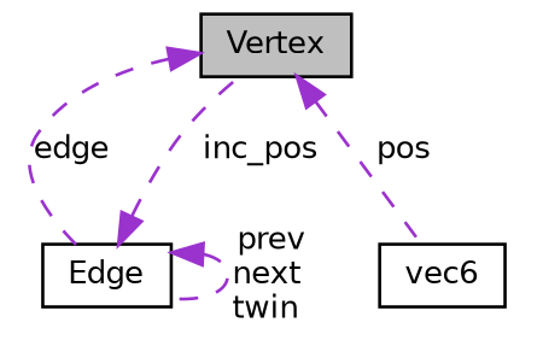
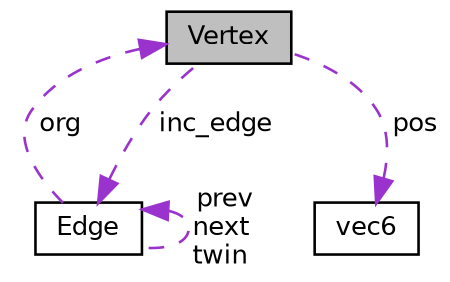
  digraph {
    node [color=black fillcolor=white fontname=Helvetica fontsize=10 shape=record style=filled]
    edge [color=darkorchid3 dir=back fontname=Helvetica fontsize=10 labelfontname=Helvetica labelfontsize=10 style=dashed]
    n1 [fillcolor=grey75 fontcolor=black height=0.2 label=Vertex width=0.4]
    n2 [height=0.2 label="Edge" width=0.4]
    n3 [height=0.2 label=vec6 width=0.4]
-   n1 -> n2 [label=" edge"]
-   n2 -> n1 [label=" inc_pos"]
+   n1 -> n2 [label=" org"]
+   n2 -> n1 [label=" inc_edge"]
    n2 -> n2 [label=" prev\nnext\ntwin"]
-   n1 -> n3 [label=" pos"]
+   n3 -> n1 [label=" pos"]
  }
